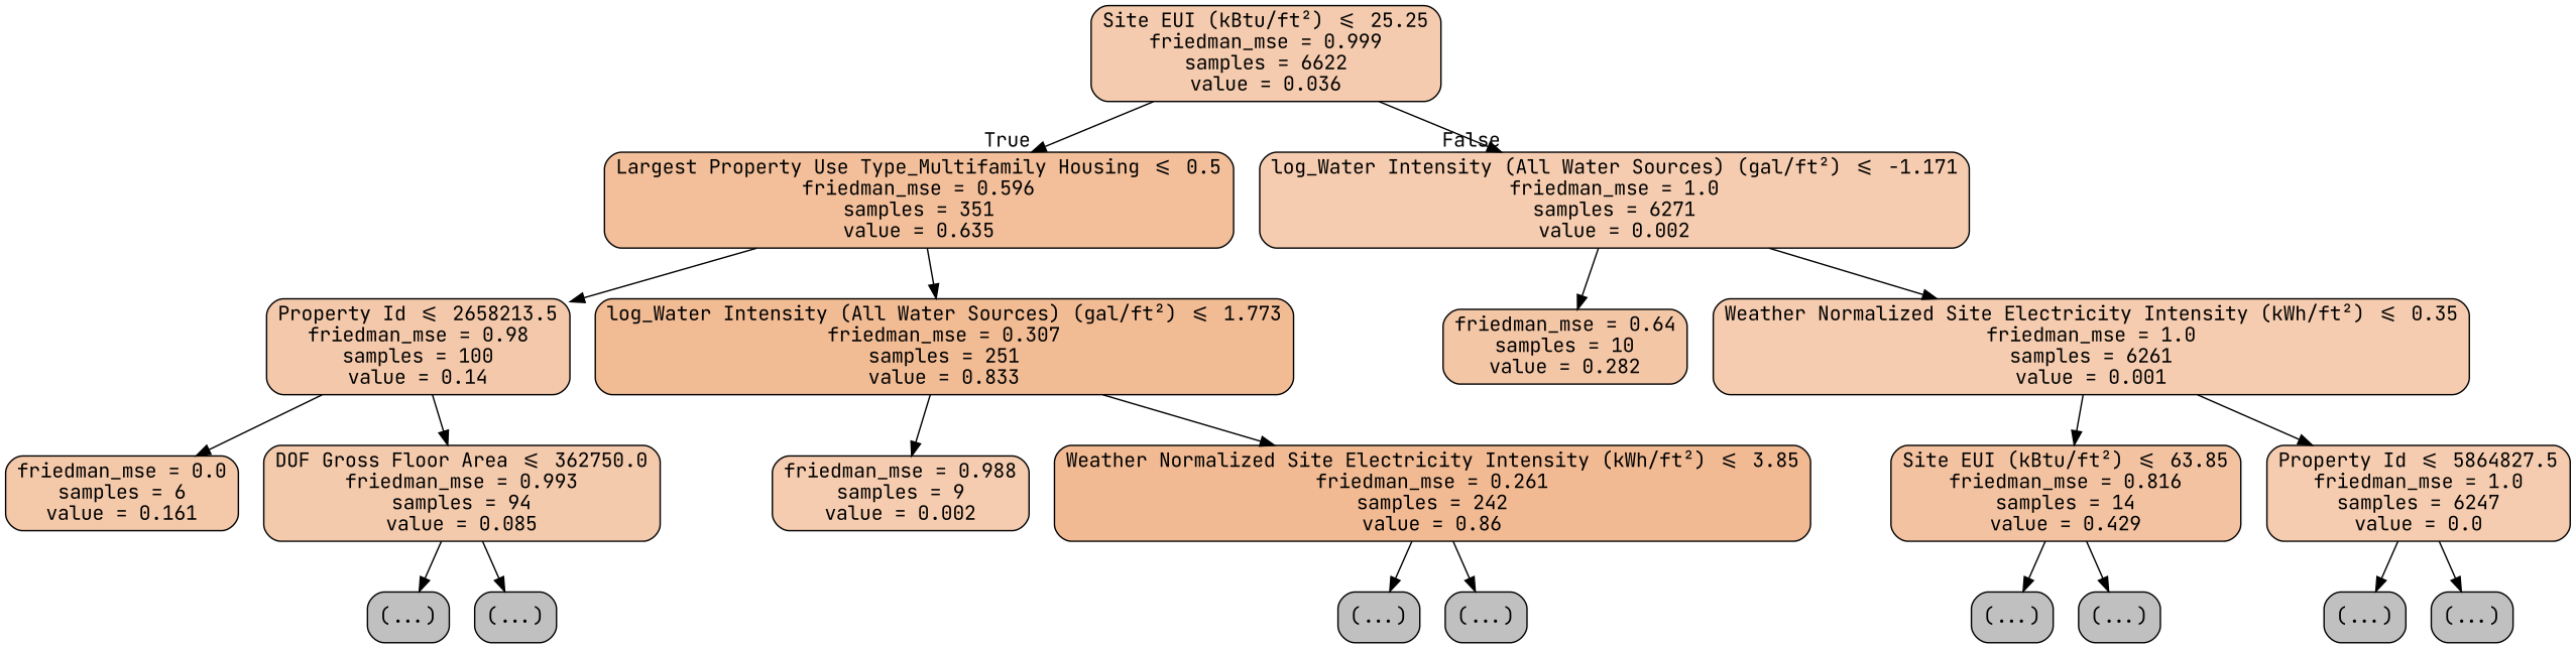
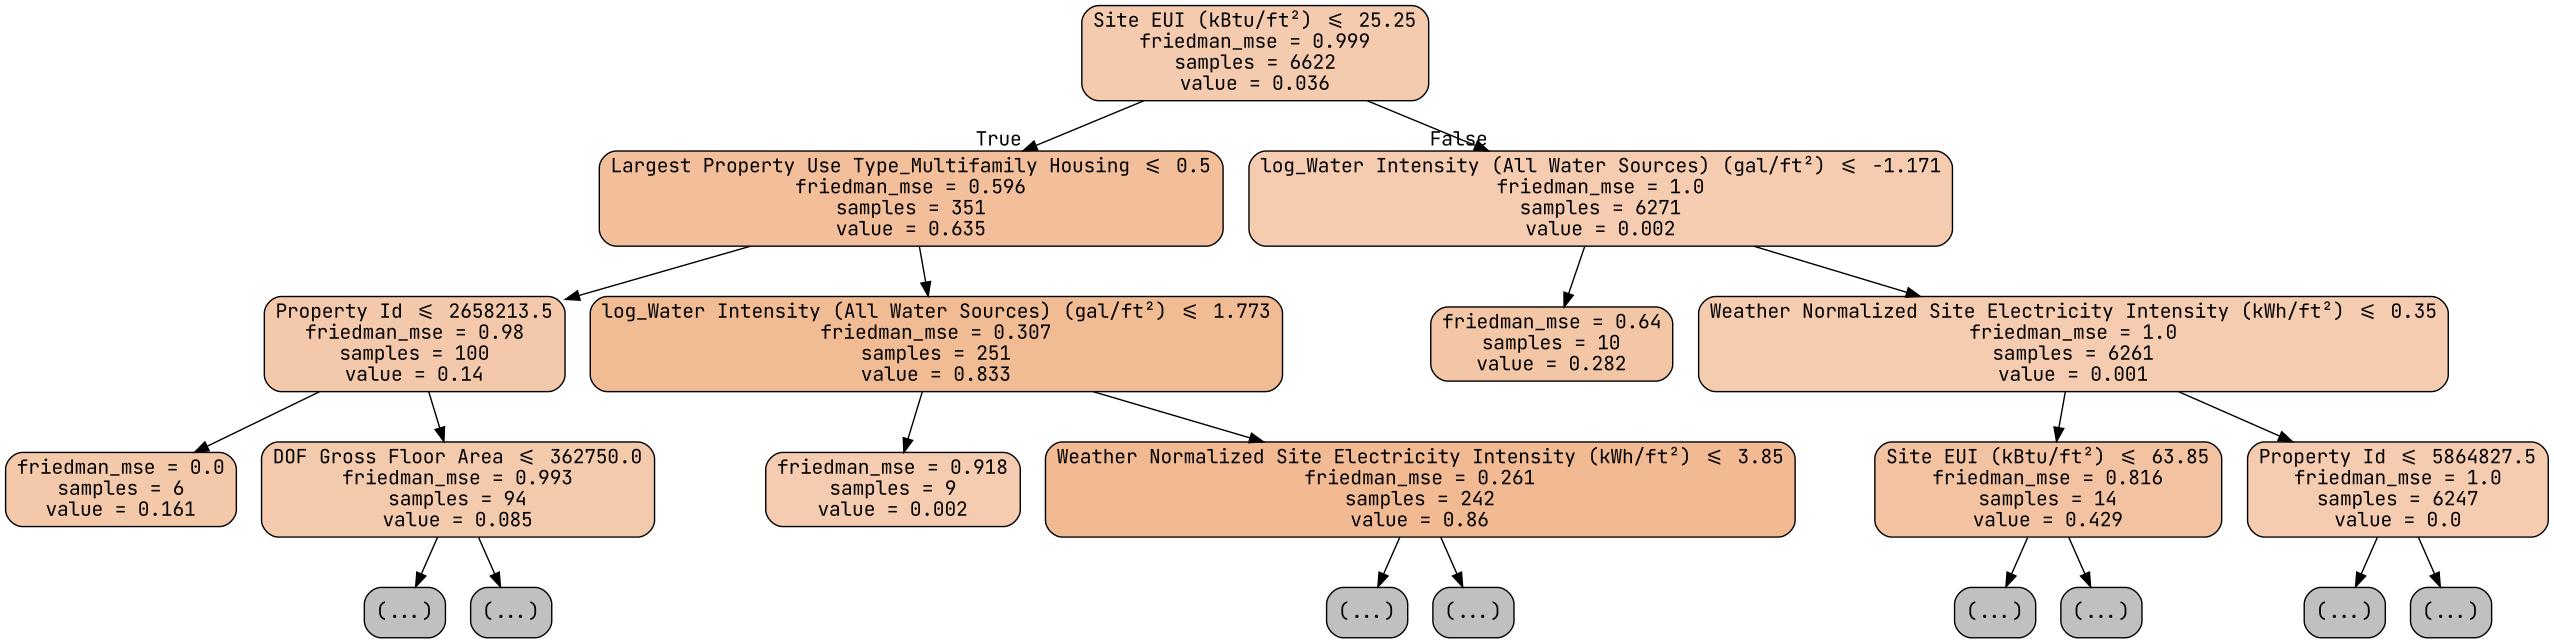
  digraph {
    fontname="JetBrains Mono"
    node [color=black fillcolor="#C0C0C0" fontname="JetBrains Mono" shape=box style="filled, rounded"]
    edge [fontname="JetBrains Mono"]
    n1 [fillcolor="#f4cbae" label="Site EUI (kBtu/ft²) <= 25.25\nfriedman_mse = 0.999\nsamples = 6622\nvalue = 0.036"]
    n2 [fillcolor="#f2bf9a" label="Largest Property Use Type_Multifamily Housing <= 0.5\nfriedman_mse = 0.596\nsamples = 351\nvalue = 0.635"]
    n3 [fillcolor="#f5ccaf" label="log_Water Intensity (All Water Sources) (gal/ft²) <= -1.171\nfriedman_mse = 1.0\nsamples = 6271\nvalue = 0.002"]
    n4 [fillcolor="#f4c9ab" label="Property Id <= 2658213.5\nfriedman_mse = 0.98\nsamples = 100\nvalue = 0.14"]
    n5 [fillcolor="#f1bb94" label="log_Water Intensity (All Water Sources) (gal/ft²) <= 1.773\nfriedman_mse = 0.307\nsamples = 251\nvalue = 0.833"]
    n6 [fillcolor="#f4c9aa" label="friedman_mse = 0.0\nsamples = 6\nvalue = 0.161"]
    n7 [fillcolor="#f4caac" label="DOF Gross Floor Area <= 362750.0\nfriedman_mse = 0.993\nsamples = 94\nvalue = 0.085"]
    n8 [label="(...)"]
    n9 [label="(...)"]
-   n10 [fillcolor="#f5ccaf" label="friedman_mse = 0.988\nsamples = 9\nvalue = 0.002"]
+   n10 [fillcolor="#f5ccaf" label="friedman_mse = 0.918\nsamples = 9\nvalue = 0.002"]
    n11 [fillcolor="#f1ba93" label="Weather Normalized Site Electricity Intensity (kWh/ft²) <= 3.85\nfriedman_mse = 0.261\nsamples = 242\nvalue = 0.86"]
    n12 [label="(...)"]
    n13 [label="(...)"]
    n14 [fillcolor="#f3c6a6" label="friedman_mse = 0.64\nsamples = 10\nvalue = 0.282"]
    n15 [fillcolor="#f5ccaf" label="Weather Normalized Site Electricity Intensity (kWh/ft²) <= 0.35\nfriedman_mse = 1.0\nsamples = 6261\nvalue = 0.001"]
    n16 [fillcolor="#f3c3a1" label="Site EUI (kBtu/ft²) <= 63.85\nfriedman_mse = 0.816\nsamples = 14\nvalue = 0.429"]
    n17 [fillcolor="#f5ccaf" label="Property Id <= 5864827.5\nfriedman_mse = 1.0\nsamples = 6247\nvalue = 0.0"]
    n18 [label="(...)"]
    n19 [label="(...)"]
    n20 [label="(...)"]
    n21 [label="(...)"]
    n1 -> n2 [headlabel=True labelangle=45 labeldistance=2.5]
    n1 -> n3 [headlabel=False labelangle=-45 labeldistance=2.5]
    n2 -> n4
    n2 -> n5
    n3 -> n14
    n3 -> n15
    n4 -> n6
    n4 -> n7
    n5 -> n10
    n5 -> n11
    n7 -> n8
    n7 -> n9
    n11 -> n12
    n11 -> n13
    n15 -> n16
    n15 -> n17
    n16 -> n18
    n16 -> n19
    n17 -> n20
    n17 -> n21
  }
